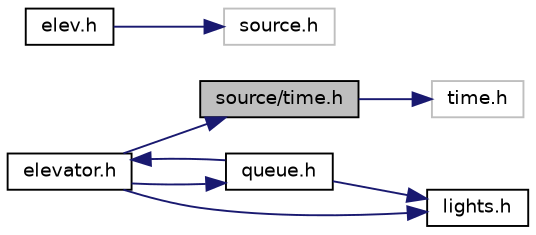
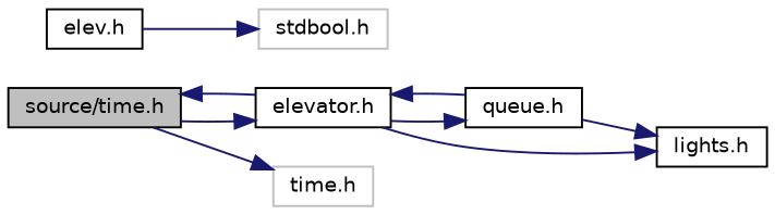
  digraph {
    rankdir=LR
    node [color=black fillcolor=white fontname=Helvetica fontsize=10 shape=record style=filled]
    edge [color=midnightblue fontname=Helvetica fontsize=10 labelfontname=Helvetica labelfontsize=10 style=solid]
    n1 [fillcolor=grey75 fontcolor=black height=0.2 label="source/time.h" width=0.4]
    n2 [height=0.2 label="elevator.h" width=0.4]
    n3 [color=grey75 height=0.2 label="time.h" width=0.4]
    n4 [height=0.2 label="queue.h" width=0.4]
    n5 [height=0.2 label="lights.h" width=0.4]
    n6 [height=0.2 label="elev.h" width=0.4]
-   n7 [color=grey75 height=0.2 label="source.h" width=0.4]
+   n7 [color=grey75 height=0.2 label="stdbool.h" width=0.4]
+   n1 -> n2
    n1 -> n3
    n2 -> n1
    n2 -> n4
    n2 -> n5
    n4 -> n2
    n4 -> n5
    n6 -> n7
  }
